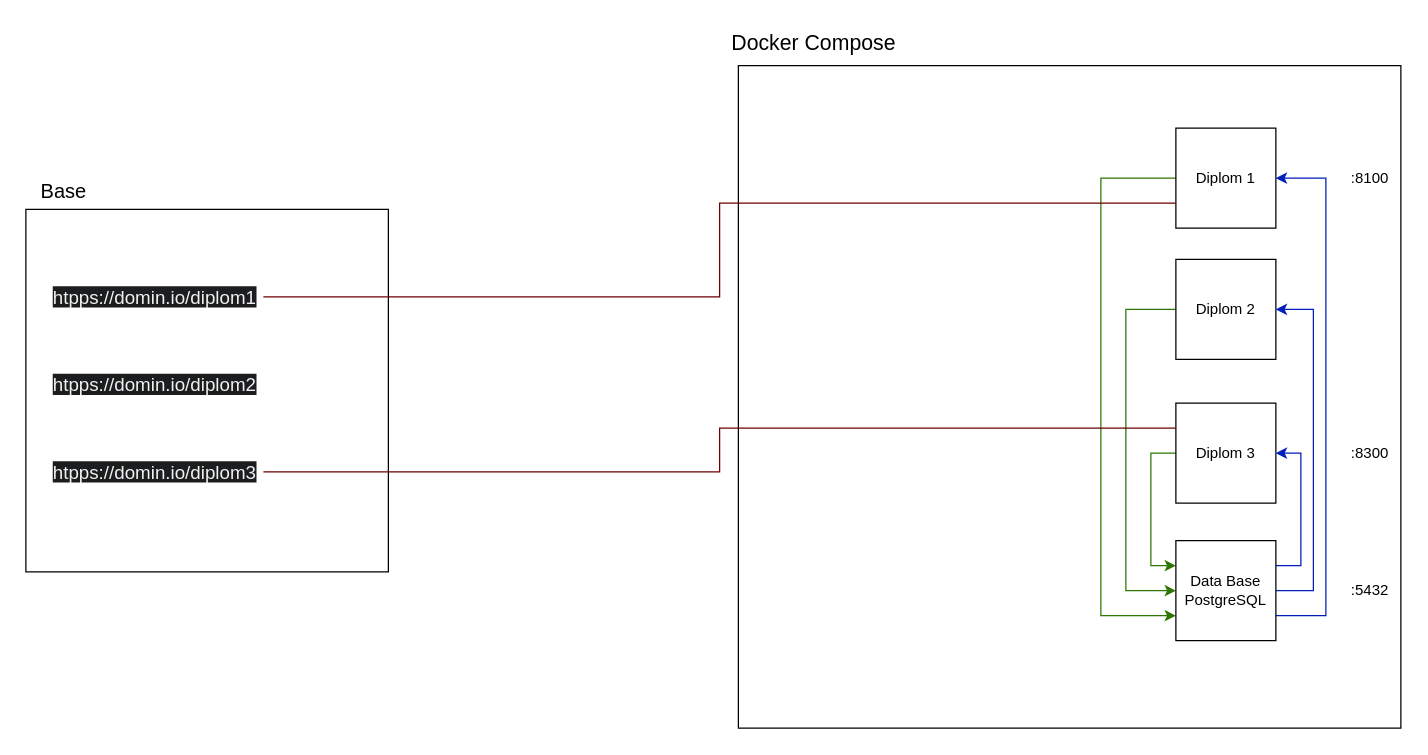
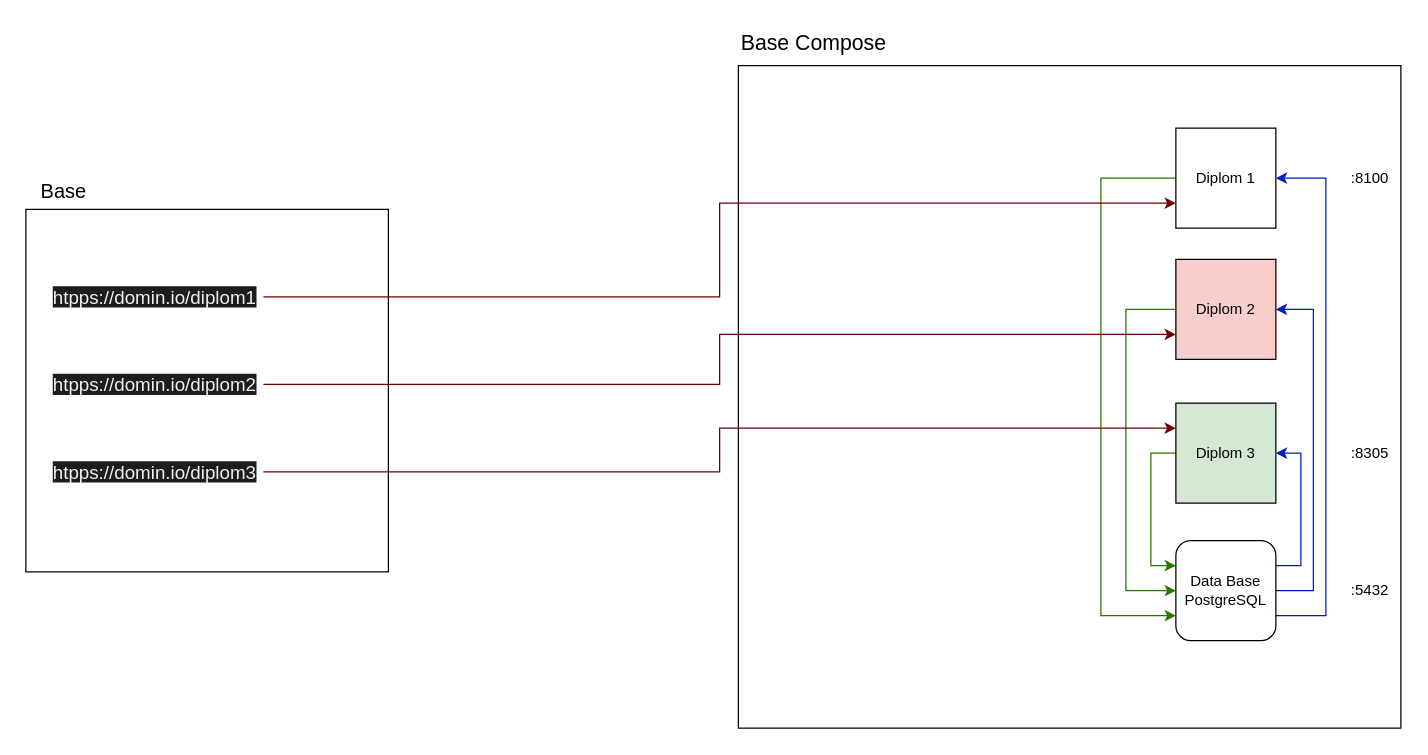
  <mxCell id="0" />
  <mxCell id="1" parent="0" />
  <mxCell id="2" value="" style="whiteSpace=wrap;html=1;aspect=fixed;" vertex="1" parent="1"><mxGeometry x="590" y="52" width="530" height="530" as="geometry" /></mxCell>
- <mxCell id="3" value="&lt;font style=&quot;font-size: 17px;&quot;&gt;Docker Compose&lt;/font&gt;&lt;div style=&quot;font-size: 17px;&quot;&gt;&lt;br&gt;&lt;/div&gt;" style="text;html=1;align=center;verticalAlign=middle;resizable=0;points=[];autosize=1;strokeColor=none;fillColor=none;" vertex="1" parent="1"><mxGeometry x="575" y="20" width="150" height="50" as="geometry" /></mxCell>
+ <mxCell id="3" value="&lt;font style=&quot;font-size: 17px;&quot;&gt;Base Compose&lt;/font&gt;&lt;div style=&quot;font-size: 17px;&quot;&gt;&lt;br&gt;&lt;/div&gt;" style="text;html=1;align=center;verticalAlign=middle;resizable=0;points=[];autosize=1;strokeColor=none;fillColor=none;" vertex="1" parent="1"><mxGeometry x="575" y="20" width="150" height="50" as="geometry" /></mxCell>
  <mxCell id="4" style="edgeStyle=orthogonalEdgeStyle;rounded=0;orthogonalLoop=1;jettySize=auto;html=1;exitX=0;exitY=0.5;exitDx=0;exitDy=0;entryX=0;entryY=0.75;entryDx=0;entryDy=0;fillColor=#60a917;strokeColor=#2D7600;" edge="1" parent="1" source="5" target="13"><mxGeometry relative="1" as="geometry"><Array as="points"><mxPoint x="880" y="142" /><mxPoint x="880" y="492" /></Array></mxGeometry></mxCell>
  <mxCell id="5" value="Diplom 1" style="whiteSpace=wrap;html=1;aspect=fixed;" vertex="1" parent="1"><mxGeometry x="940" y="102" width="80" height="80" as="geometry" /></mxCell>
  <mxCell id="6" style="edgeStyle=orthogonalEdgeStyle;rounded=0;orthogonalLoop=1;jettySize=auto;html=1;exitX=0;exitY=0.5;exitDx=0;exitDy=0;entryX=0;entryY=0.5;entryDx=0;entryDy=0;fillColor=#60a917;strokeColor=#2D7600;" edge="1" parent="1" source="7" target="13"><mxGeometry relative="1" as="geometry"><Array as="points"><mxPoint x="900" y="247" /><mxPoint x="900" y="472" /></Array></mxGeometry></mxCell>
- <mxCell id="7" value="Diplom 2" style="whiteSpace=wrap;html=1;aspect=fixed;" vertex="1" parent="1"><mxGeometry x="940" y="207" width="80" height="80" as="geometry" /></mxCell>
+ <mxCell id="7" value="Diplom 2" style="whiteSpace=wrap;html=1;aspect=fixed;fillColor=#f8cecc;" vertex="1" parent="1"><mxGeometry x="940" y="207" width="80" height="80" as="geometry" /></mxCell>
  <mxCell id="8" style="edgeStyle=orthogonalEdgeStyle;rounded=0;orthogonalLoop=1;jettySize=auto;html=1;exitX=0;exitY=0.5;exitDx=0;exitDy=0;entryX=0;entryY=0.25;entryDx=0;entryDy=0;fillColor=#60a917;strokeColor=#2D7600;" edge="1" parent="1" source="9" target="13"><mxGeometry relative="1" as="geometry" /></mxCell>
- <mxCell id="9" value="Diplom 3" style="whiteSpace=wrap;html=1;aspect=fixed;" vertex="1" parent="1"><mxGeometry x="940" y="322" width="80" height="80" as="geometry" /></mxCell>
+ <mxCell id="9" value="Diplom 3" style="whiteSpace=wrap;html=1;aspect=fixed;fillColor=#d5e8d4;" vertex="1" parent="1"><mxGeometry x="940" y="322" width="80" height="80" as="geometry" /></mxCell>
  <mxCell id="10" style="edgeStyle=orthogonalEdgeStyle;rounded=0;orthogonalLoop=1;jettySize=auto;html=1;exitX=1;exitY=0.25;exitDx=0;exitDy=0;entryX=1;entryY=0.5;entryDx=0;entryDy=0;fillColor=#0050ef;strokeColor=#001DBC;" edge="1" parent="1" source="13" target="9"><mxGeometry relative="1" as="geometry" /></mxCell>
  <mxCell id="11" style="edgeStyle=orthogonalEdgeStyle;rounded=0;orthogonalLoop=1;jettySize=auto;html=1;exitX=1;exitY=0.5;exitDx=0;exitDy=0;entryX=1;entryY=0.5;entryDx=0;entryDy=0;fillColor=#0050ef;strokeColor=#001DBC;" edge="1" parent="1" source="13" target="7"><mxGeometry relative="1" as="geometry"><Array as="points"><mxPoint x="1050" y="472" /><mxPoint x="1050" y="247" /></Array></mxGeometry></mxCell>
  <mxCell id="12" style="edgeStyle=orthogonalEdgeStyle;rounded=0;orthogonalLoop=1;jettySize=auto;html=1;exitX=1;exitY=0.75;exitDx=0;exitDy=0;entryX=1;entryY=0.5;entryDx=0;entryDy=0;fillColor=#0050ef;strokeColor=#001DBC;" edge="1" parent="1" source="13" target="5"><mxGeometry relative="1" as="geometry"><Array as="points"><mxPoint x="1060" y="492" /><mxPoint x="1060" y="142" /></Array></mxGeometry></mxCell>
- <mxCell id="13" value="Data Base&lt;br&gt;PostgreSQL" style="whiteSpace=wrap;html=1;aspect=fixed;" vertex="1" parent="1"><mxGeometry x="940" y="432" width="80" height="80" as="geometry" /></mxCell>
+ <mxCell id="13" value="Data Base&lt;br&gt;PostgreSQL" style="whiteSpace=wrap;html=1;aspect=fixed;rounded=1;" vertex="1" parent="1"><mxGeometry x="940" y="432" width="80" height="80" as="geometry" /></mxCell>
  <mxCell id="14" value=":8100" style="text;html=1;align=center;verticalAlign=middle;resizable=0;points=[];autosize=1;strokeColor=none;fillColor=none;" vertex="1" parent="1"><mxGeometry x="1070" y="127" width="50" height="30" as="geometry" /></mxCell>
- <mxCell id="15" value=":8300" style="text;html=1;align=center;verticalAlign=middle;resizable=0;points=[];autosize=1;strokeColor=none;fillColor=none;" vertex="1" parent="1"><mxGeometry x="1070" y="347" width="50" height="30" as="geometry" /></mxCell>
+ <mxCell id="15" value=":8305" style="text;html=1;align=center;verticalAlign=middle;resizable=0;points=[];autosize=1;strokeColor=none;fillColor=none;" vertex="1" parent="1"><mxGeometry x="1070" y="347" width="50" height="30" as="geometry" /></mxCell>
  <mxCell id="16" value=":5432" style="text;html=1;align=center;verticalAlign=middle;resizable=0;points=[];autosize=1;strokeColor=none;fillColor=none;" vertex="1" parent="1"><mxGeometry x="1070" y="457" width="50" height="30" as="geometry" /></mxCell>
  <mxCell id="17" value="" style="whiteSpace=wrap;html=1;aspect=fixed;fontSize=15;" vertex="1" parent="1"><mxGeometry x="20" y="167" width="290" height="290" as="geometry" /></mxCell>
  <mxCell id="18" value="&lt;font style=&quot;font-size: 16px;&quot;&gt;Base&lt;/font&gt;" style="text;html=1;align=center;verticalAlign=middle;resizable=0;points=[];autosize=1;strokeColor=none;fillColor=none;" vertex="1" parent="1"><mxGeometry x="20" y="137" width="60" height="30" as="geometry" /></mxCell>
- <mxCell id="19" style="edgeStyle=orthogonalEdgeStyle;rounded=0;orthogonalLoop=1;jettySize=auto;html=1;exitX=1;exitY=0.5;exitDx=0;exitDy=0;entryX=0;entryY=0.75;entryDx=0;entryDy=0;fillColor=#a20025;strokeColor=#6F0000;endArrow=none;" edge="1" parent="1" source="20" target="5"><mxGeometry relative="1" as="geometry" /></mxCell>
+ <mxCell id="19" style="edgeStyle=orthogonalEdgeStyle;rounded=0;orthogonalLoop=1;jettySize=auto;html=1;exitX=1;exitY=0.5;exitDx=0;exitDy=0;entryX=0;entryY=0.75;entryDx=0;entryDy=0;fillColor=#a20025;strokeColor=#6F0000;" edge="1" parent="1" source="20" target="5"><mxGeometry relative="1" as="geometry" /></mxCell>
  <mxCell id="20" value="&lt;span style=&quot;color: rgb(240, 240, 240); font-family: Helvetica; font-size: 15px; font-style: normal; font-variant-ligatures: normal; font-variant-caps: normal; font-weight: 400; letter-spacing: normal; orphans: 2; text-align: center; text-indent: 0px; text-transform: none; widows: 2; word-spacing: 0px; -webkit-text-stroke-width: 0px; white-space: normal; background-color: rgb(27, 29, 30); text-decoration-thickness: initial; text-decoration-style: initial; text-decoration-color: initial; float: none; display: inline !important;&quot;&gt;htpps://domin.io/diplom1&lt;/span&gt;" style="text;whiteSpace=wrap;html=1;fontSize=15;" vertex="1" parent="1"><mxGeometry x="40" y="222" width="170" height="30" as="geometry" /></mxCell>
+ <mxCell id="21" style="edgeStyle=orthogonalEdgeStyle;rounded=0;orthogonalLoop=1;jettySize=auto;html=1;exitX=1;exitY=0.5;exitDx=0;exitDy=0;entryX=0;entryY=0.75;entryDx=0;entryDy=0;fillColor=#a20025;strokeColor=#6F0000;" edge="1" parent="1" source="22" target="7"><mxGeometry relative="1" as="geometry" /></mxCell>
  <mxCell id="22" value="&lt;span style=&quot;color: rgb(240, 240, 240); font-family: Helvetica; font-size: 15px; font-style: normal; font-variant-ligatures: normal; font-variant-caps: normal; font-weight: 400; letter-spacing: normal; orphans: 2; text-align: center; text-indent: 0px; text-transform: none; widows: 2; word-spacing: 0px; -webkit-text-stroke-width: 0px; white-space: normal; background-color: rgb(27, 29, 30); text-decoration-thickness: initial; text-decoration-style: initial; text-decoration-color: initial; float: none; display: inline !important;&quot;&gt;htpps://domin.io/diplom2&lt;/span&gt;" style="text;whiteSpace=wrap;html=1;fontSize=15;" vertex="1" parent="1"><mxGeometry x="40" y="292" width="170" height="30" as="geometry" /></mxCell>
- <mxCell id="23" style="edgeStyle=orthogonalEdgeStyle;rounded=0;orthogonalLoop=1;jettySize=auto;html=1;exitX=1;exitY=0.5;exitDx=0;exitDy=0;entryX=0;entryY=0.25;entryDx=0;entryDy=0;fillColor=#a20025;strokeColor=#6F0000;endArrow=none;" edge="1" parent="1" source="24" target="9"><mxGeometry relative="1" as="geometry" /></mxCell>
+ <mxCell id="23" style="edgeStyle=orthogonalEdgeStyle;rounded=0;orthogonalLoop=1;jettySize=auto;html=1;exitX=1;exitY=0.5;exitDx=0;exitDy=0;entryX=0;entryY=0.25;entryDx=0;entryDy=0;fillColor=#a20025;strokeColor=#6F0000;" edge="1" parent="1" source="24" target="9"><mxGeometry relative="1" as="geometry" /></mxCell>
  <mxCell id="24" value="&lt;span style=&quot;color: rgb(240, 240, 240); font-family: Helvetica; font-size: 15px; font-style: normal; font-variant-ligatures: normal; font-variant-caps: normal; font-weight: 400; letter-spacing: normal; orphans: 2; text-align: center; text-indent: 0px; text-transform: none; widows: 2; word-spacing: 0px; -webkit-text-stroke-width: 0px; white-space: normal; background-color: rgb(27, 29, 30); text-decoration-thickness: initial; text-decoration-style: initial; text-decoration-color: initial; float: none; display: inline !important;&quot;&gt;htpps://domin.io/diplom3&lt;/span&gt;" style="text;whiteSpace=wrap;html=1;fontSize=15;" vertex="1" parent="1"><mxGeometry x="40" y="362" width="170" height="30" as="geometry" /></mxCell>
